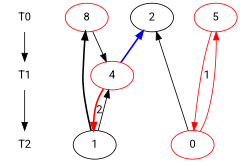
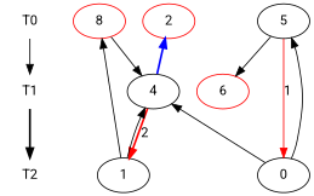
  digraph {
    fontname=Roboto
    node [fontname=Roboto color=red]
    edge [fontname=Roboto]
    T0 [shape=plaintext color=""]
    T1 [shape=plaintext color=""]
    T2 [shape=plaintext color=""]
-   2 [color=black]
+   2
    n5 [label=8]
-   5
-   4
-   0
+   5 [color=black]
+   4 [color=black]
+   6
+   0 [color=black]
    1 [color=black]
    subgraph sub_1 {
      T0
      T1
      T2
    }
    subgraph sub_2 {
      rank=same
      T0
      2
      n5
      5
    }
    subgraph sub_3 {
      rank=same
      T1
      4
+     6
    }
    subgraph sub_4 {
      rank=same
      T2
      0
      1
    }
    subgraph sub_5 {
      rank=same
    }
    T0 -> T1
-   T1 -> T2
+   T1 -> T2 [style=bold]
    n5 -> 4
+   5 -> 6
    5 -> 0 [color=red label=1 style=solid]
    4 -> 2 [color=blue style=bold]
    4 -> 1 [color=red label=2 style=bold]
-   0 -> 2
-   0 -> 5 [color=red]
-   1 -> n5 [style=bold]
+   0 -> 4
+   0 -> 5
+   1 -> n5
    1 -> 4
  }
